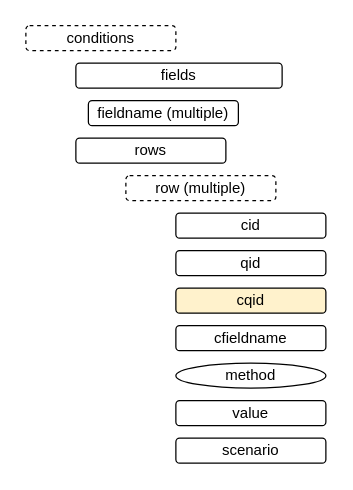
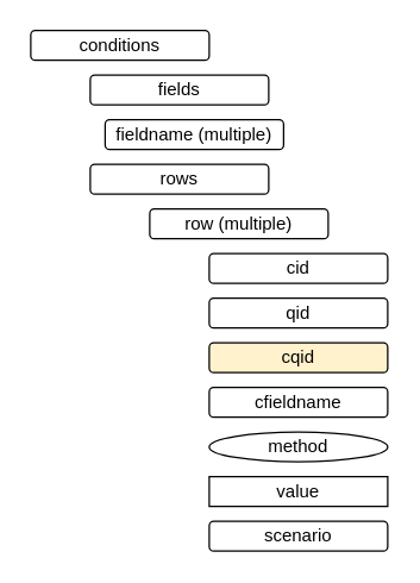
  <mxCell id="0" />
  <mxCell id="1" parent="0" />
- <mxCell id="2" value="conditions" style="rounded=1;whiteSpace=wrap;html=1;dashed=1;" vertex="1" parent="1"><mxGeometry x="20" y="20" width="120" height="20" as="geometry" /></mxCell>
- <mxCell id="3" value="fields" style="rounded=1;whiteSpace=wrap;html=1;" vertex="1" parent="1"><mxGeometry x="60" y="50" width="165" height="20" as="geometry" /></mxCell>
+ <mxCell id="2" value="conditions" style="rounded=1;whiteSpace=wrap;html=1;" vertex="1" parent="1"><mxGeometry x="20" y="20" width="120" height="20" as="geometry" /></mxCell>
+ <mxCell id="3" value="fields" style="rounded=1;whiteSpace=wrap;html=1;" vertex="1" parent="1"><mxGeometry x="60" y="50" width="120" height="20" as="geometry" /></mxCell>
  <mxCell id="4" value="fieldname (multiple)" style="rounded=1;whiteSpace=wrap;html=1;" vertex="1" parent="1"><mxGeometry x="70" y="80" width="120" height="20" as="geometry" /></mxCell>
  <mxCell id="5" value="rows" style="rounded=1;whiteSpace=wrap;html=1;" vertex="1" parent="1"><mxGeometry x="60" y="110" width="120" height="20" as="geometry" /></mxCell>
- <mxCell id="6" value="row (multiple)" style="rounded=1;whiteSpace=wrap;html=1;dashed=1;" vertex="1" parent="1"><mxGeometry x="100" y="140" width="120" height="20" as="geometry" /></mxCell>
+ <mxCell id="6" value="row (multiple)" style="rounded=1;whiteSpace=wrap;html=1;" vertex="1" parent="1"><mxGeometry x="100" y="140" width="120" height="20" as="geometry" /></mxCell>
  <mxCell id="7" value="cid" style="rounded=1;whiteSpace=wrap;html=1;" vertex="1" parent="1"><mxGeometry x="140" y="170" width="120" height="20" as="geometry" /></mxCell>
  <mxCell id="8" value="qid" style="rounded=1;whiteSpace=wrap;html=1;" vertex="1" parent="1"><mxGeometry x="140" y="200" width="120" height="20" as="geometry" /></mxCell>
  <mxCell id="9" value="cqid" style="rounded=1;whiteSpace=wrap;html=1;fillColor=#fff2cc;" vertex="1" parent="1"><mxGeometry x="140" y="230" width="120" height="20" as="geometry" /></mxCell>
  <mxCell id="10" value="cfieldname" style="rounded=1;whiteSpace=wrap;html=1;" vertex="1" parent="1"><mxGeometry x="140" y="260" width="120" height="20" as="geometry" /></mxCell>
  <mxCell id="11" value="method" style="ellipse;whiteSpace=wrap;html=1;" vertex="1" parent="1"><mxGeometry x="140" y="290" width="120" height="20" as="geometry" /></mxCell>
- <mxCell id="12" value="value" style="rounded=1;whiteSpace=wrap;html=1;" vertex="1" parent="1"><mxGeometry x="140" y="320" width="120" height="20" as="geometry" /></mxCell>
+ <mxCell id="12" value="value" style="whiteSpace=wrap;html=1;rounded=0;" vertex="1" parent="1"><mxGeometry x="140" y="320" width="120" height="20" as="geometry" /></mxCell>
  <mxCell id="13" value="scenario" style="rounded=1;whiteSpace=wrap;html=1;" vertex="1" parent="1"><mxGeometry x="140" y="350" width="120" height="20" as="geometry" /></mxCell>
